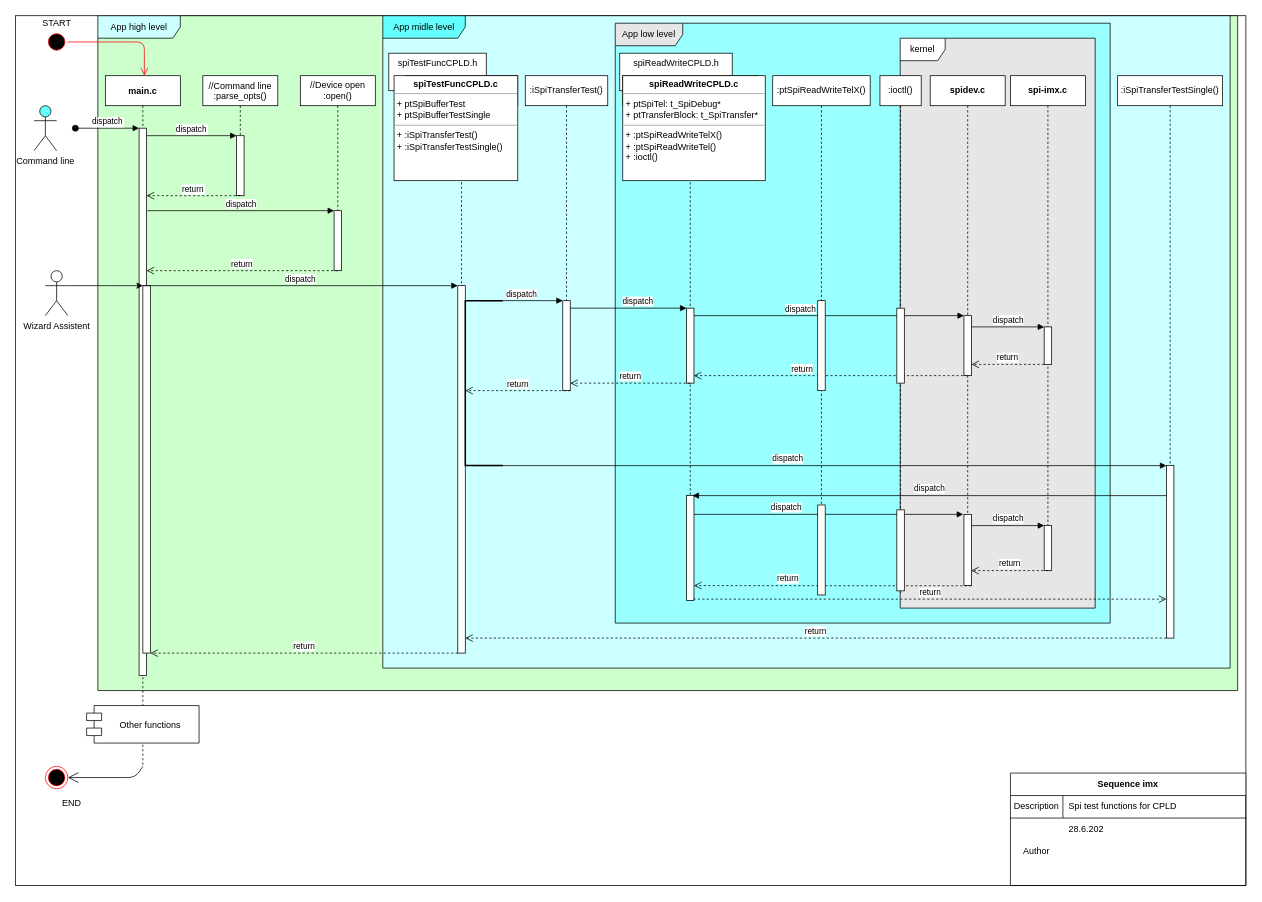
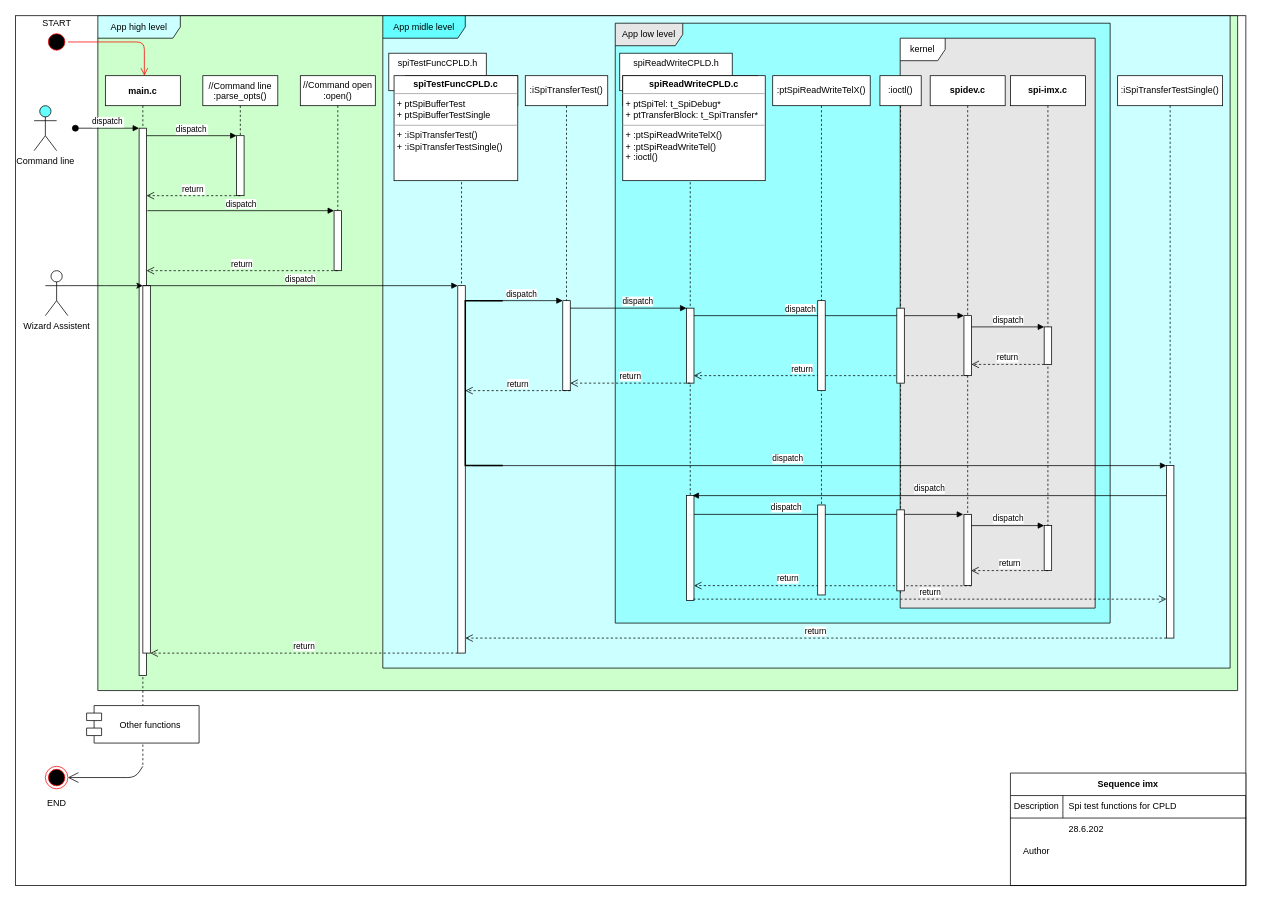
  <mxCell id="0" />
  <mxCell id="1" parent="0" />
  <mxCell id="2" value="" style="rounded=0;whiteSpace=wrap;html=1;shadow=0;labelBackgroundColor=none;fillColor=#ffffff;" parent="1" vertex="1"><mxGeometry width="1641" height="1160" as="geometry" x="20" y="20" /></mxCell>
  <mxCell id="3" value="App high level" style="shape=umlFrame;whiteSpace=wrap;html=1;shadow=0;labelBackgroundColor=none;fillColor=#CCFFFF;width=110;height=30;swimlaneFillColor=#CCFFCC;" parent="1" vertex="1"><mxGeometry x="130" width="1520" height="900" as="geometry" y="20" /></mxCell>
  <mxCell id="4" value="&lt;span style=&quot;background-color: rgb(102 , 255 , 255)&quot;&gt;App midle level&lt;/span&gt;" style="shape=umlFrame;whiteSpace=wrap;html=1;shadow=0;labelBackgroundColor=none;rotation=0;width=110;height=30;labelPosition=center;verticalLabelPosition=middle;align=center;verticalAlign=middle;swimlaneFillColor=#CCFFFF;fillColor=#66FFFF;" parent="1" vertex="1"><mxGeometry x="510" width="1130" height="870" as="geometry" y="20" /></mxCell>
  <mxCell id="5" value="App low level" style="shape=umlFrame;whiteSpace=wrap;html=1;shadow=0;labelBackgroundColor=none;fillColor=#E6E6E6;width=90;height=30;swimlaneFillColor=#99FFFF;" parent="1" vertex="1"><mxGeometry x="820" y="30" width="660" height="800" as="geometry" /></mxCell>
  <mxCell id="6" value="kernel" style="shape=umlFrame;whiteSpace=wrap;html=1;labelBackgroundColor=#ffffff;shadow=0;swimlaneFillColor=#E6E6E6;" parent="1" vertex="1"><mxGeometry x="1200" y="50" width="260" height="760" as="geometry" /></mxCell>
  <mxCell id="7" value="spiReadWriteCPLD.h" style="html=1;verticalAlign=top;" parent="1" vertex="1"><mxGeometry x="826" y="70" width="150" height="50" as="geometry" /></mxCell>
  <mxCell id="8" value="spiTestFuncCPLD.h" style="html=1;verticalAlign=top;" parent="1" vertex="1"><mxGeometry x="518" y="70" width="130" height="50" as="geometry" /></mxCell>
  <mxCell id="9" value="main.c" style="shape=umlLifeline;perimeter=lifelinePerimeter;container=1;collapsible=0;recursiveResize=0;rounded=0;shadow=0;strokeWidth=1;fontStyle=1" parent="1" vertex="1"><mxGeometry x="140" y="100" width="100" height="920" as="geometry" /></mxCell>
  <mxCell id="10" value="" style="points=[];perimeter=orthogonalPerimeter;rounded=0;shadow=0;strokeWidth=1;" parent="9" vertex="1"><mxGeometry x="45" y="70" width="10" height="730" as="geometry" /></mxCell>
  <mxCell id="11" value="dispatch" style="verticalAlign=bottom;startArrow=oval;endArrow=block;startSize=8;shadow=0;strokeWidth=1;" parent="9" target="10" edge="1"><mxGeometry relative="1" as="geometry"><mxPoint x="-40" y="70" as="sourcePoint" /></mxGeometry></mxCell>
  <mxCell id="12" value="//Command line&#10;:parse_opts()" style="shape=umlLifeline;perimeter=lifelinePerimeter;container=1;collapsible=0;recursiveResize=0;rounded=0;shadow=0;strokeWidth=1;" parent="1" vertex="1"><mxGeometry x="270" y="100" width="100" height="160" as="geometry" /></mxCell>
  <mxCell id="13" value="" style="points=[];perimeter=orthogonalPerimeter;rounded=0;shadow=0;strokeWidth=1;" parent="12" vertex="1"><mxGeometry x="45" y="80" width="10" height="80" as="geometry" /></mxCell>
  <mxCell id="14" value="return" style="verticalAlign=bottom;endArrow=open;dashed=1;endSize=8;shadow=0;strokeWidth=1;" parent="1" target="10" edge="1"><mxGeometry relative="1" as="geometry"><mxPoint x="200" y="260" as="targetPoint" /><mxPoint x="320" y="260" as="sourcePoint" /></mxGeometry></mxCell>
  <mxCell id="15" value="dispatch" style="verticalAlign=bottom;endArrow=block;entryX=0;entryY=0;shadow=0;strokeWidth=1;" parent="1" source="10" target="13" edge="1"><mxGeometry relative="1" as="geometry"><mxPoint x="295" y="180" as="sourcePoint" /></mxGeometry></mxCell>
- <mxCell id="16" value="//Device open&lt;br&gt;:open()" style="shape=umlLifeline;perimeter=lifelinePerimeter;whiteSpace=wrap;html=1;container=1;collapsible=0;recursiveResize=0;outlineConnect=0;" parent="1" vertex="1"><mxGeometry x="400" y="100" width="100" height="260" as="geometry" /></mxCell>
+ <mxCell id="16" value="//Command open&lt;br&gt;:open()" style="shape=umlLifeline;perimeter=lifelinePerimeter;whiteSpace=wrap;html=1;container=1;collapsible=0;recursiveResize=0;outlineConnect=0;" parent="1" vertex="1"><mxGeometry x="400" y="100" width="100" height="260" as="geometry" /></mxCell>
  <mxCell id="17" value="" style="html=1;points=[];perimeter=orthogonalPerimeter;" parent="16" vertex="1"><mxGeometry x="45" y="180" width="10" height="80" as="geometry" /></mxCell>
  <mxCell id="18" value="dispatch" style="html=1;verticalAlign=bottom;endArrow=block;entryX=0;entryY=0;" parent="1" target="17" edge="1"><mxGeometry relative="1" as="geometry"><mxPoint x="196" y="280" as="sourcePoint" /></mxGeometry></mxCell>
  <mxCell id="19" value="return" style="html=1;verticalAlign=bottom;endArrow=open;dashed=1;endSize=8;" parent="1" target="10" edge="1"><mxGeometry relative="1" as="geometry"><mxPoint x="200" y="360" as="targetPoint" /><mxPoint x="450" y="360" as="sourcePoint" /></mxGeometry></mxCell>
  <mxCell id="20" value="" style="ellipse;html=1;shape=startState;fillColor=#000000;strokeColor=#ff0000;" parent="1" vertex="1"><mxGeometry x="60" y="40" width="30" height="30" as="geometry" /></mxCell>
  <mxCell id="21" value="" style="edgeStyle=orthogonalEdgeStyle;html=1;verticalAlign=bottom;endArrow=open;endSize=8;strokeColor=#ff0000;entryX=0.52;entryY=0;entryDx=0;entryDy=0;entryPerimeter=0;" parent="1" source="20" target="9" edge="1"><mxGeometry relative="1" as="geometry"><mxPoint x="75" y="130" as="targetPoint" /></mxGeometry></mxCell>
  <mxCell id="22" value="" style="ellipse;html=1;shape=endState;fillColor=#000000;strokeColor=#ff0000;" parent="1" vertex="1"><mxGeometry x="60" y="1021" width="30" height="30" as="geometry" /></mxCell>
  <mxCell id="23" value="" style="endArrow=open;endFill=1;endSize=12;html=1;entryX=1;entryY=0.5;entryDx=0;entryDy=0;" parent="1" target="22" edge="1"><mxGeometry width="160" relative="1" as="geometry"><mxPoint x="190" y="1021" as="sourcePoint" /><mxPoint x="350" y="1021" as="targetPoint" /><Array as="points"><mxPoint x="180" y="1036" /></Array></mxGeometry></mxCell>
  <mxCell id="24" value="spiTestFuncCPLD.c" style="shape=umlLifeline;perimeter=lifelinePerimeter;whiteSpace=wrap;html=1;container=1;collapsible=0;recursiveResize=0;outlineConnect=0;" parent="1" vertex="1"><mxGeometry x="540" y="100" width="150" height="770" as="geometry" /></mxCell>
  <mxCell id="25" value="" style="html=1;points=[];perimeter=orthogonalPerimeter;" parent="24" vertex="1"><mxGeometry x="70" y="280" width="10" height="490" as="geometry" /></mxCell>
  <mxCell id="26" value="" style="strokeWidth=2;html=1;shape=mxgraph.flowchart.annotation_1;align=left;pointerEvents=1;" parent="24" vertex="1"><mxGeometry x="80" y="300" width="50" height="220" as="geometry" /></mxCell>
  <mxCell id="27" value="&lt;p style=&quot;margin: 0px ; margin-top: 4px ; text-align: center&quot;&gt;&lt;span&gt;&lt;b&gt;spiTestFuncCPLD.c&lt;/b&gt;&lt;/span&gt;&lt;br&gt;&lt;/p&gt;&lt;hr size=&quot;1&quot;&gt;&lt;p style=&quot;margin: 0px ; margin-left: 4px&quot;&gt;+ ptSpiBufferTest&lt;br&gt;+ ptSpiBufferTestSingle&lt;/p&gt;&lt;hr size=&quot;1&quot;&gt;&lt;p style=&quot;margin: 0px ; margin-left: 4px&quot;&gt;+&amp;nbsp;&lt;span style=&quot;text-align: center&quot;&gt;:iSpiTransferTest()&lt;/span&gt;&lt;br&gt;+ :iSpiTransferTestSingle()&lt;/p&gt;" style="verticalAlign=top;align=left;overflow=fill;fontSize=12;fontFamily=Helvetica;html=1;" parent="24" vertex="1"><mxGeometry x="-15" width="165" height="140" as="geometry" /></mxCell>
  <mxCell id="28" value="" style="html=1;points=[];perimeter=orthogonalPerimeter;" parent="1" vertex="1"><mxGeometry x="190" y="380" width="10" height="490" as="geometry" /></mxCell>
  <mxCell id="29" value="dispatch" style="html=1;verticalAlign=bottom;endArrow=block;entryX=0;entryY=0;" parent="1" source="9" target="25" edge="1"><mxGeometry relative="1" as="geometry"><mxPoint x="530" y="380" as="sourcePoint" /></mxGeometry></mxCell>
  <mxCell id="30" value="return" style="html=1;verticalAlign=bottom;endArrow=open;dashed=1;endSize=8;entryX=0.5;entryY=0.959;entryDx=0;entryDy=0;entryPerimeter=0;" parent="1" edge="1"><mxGeometry relative="1" as="geometry"><mxPoint x="200" y="870.07" as="targetPoint" /><mxPoint x="610" y="870" as="sourcePoint" /></mxGeometry></mxCell>
  <mxCell id="31" value=":iSpiTransferTest()" style="shape=umlLifeline;perimeter=lifelinePerimeter;whiteSpace=wrap;html=1;container=1;collapsible=0;recursiveResize=0;outlineConnect=0;" parent="1" vertex="1"><mxGeometry x="700" y="100" width="110" height="420" as="geometry" /></mxCell>
  <mxCell id="32" value="" style="html=1;points=[];perimeter=orthogonalPerimeter;" parent="31" vertex="1"><mxGeometry x="50" y="300" width="10" height="120" as="geometry" /></mxCell>
  <mxCell id="33" value="dispatch" style="html=1;verticalAlign=bottom;endArrow=block;entryX=0;entryY=0;" parent="1" target="32" edge="1"><mxGeometry relative="1" as="geometry"><mxPoint x="640" y="400" as="sourcePoint" /></mxGeometry></mxCell>
  <mxCell id="34" value="return" style="html=1;verticalAlign=bottom;endArrow=open;dashed=1;endSize=8;" parent="1" edge="1"><mxGeometry relative="1" as="geometry"><mxPoint x="620" y="520" as="targetPoint" /><mxPoint x="760" y="520" as="sourcePoint" /></mxGeometry></mxCell>
  <mxCell id="35" value="spiReadWriteCPLD.c" style="shape=umlLifeline;perimeter=lifelinePerimeter;whiteSpace=wrap;html=1;container=1;collapsible=0;recursiveResize=0;outlineConnect=0;" parent="1" vertex="1"><mxGeometry x="830" y="100" width="180" height="700" as="geometry" /></mxCell>
  <mxCell id="36" value="" style="html=1;points=[];perimeter=orthogonalPerimeter;" parent="35" vertex="1"><mxGeometry x="85" y="310" width="10" height="100" as="geometry" /></mxCell>
  <mxCell id="37" value="" style="html=1;points=[];perimeter=orthogonalPerimeter;" parent="35" vertex="1"><mxGeometry x="85" y="560" width="10" height="140" as="geometry" /></mxCell>
  <mxCell id="38" value="&lt;p style=&quot;margin: 0px ; margin-top: 4px ; text-align: center&quot;&gt;&lt;b&gt;spiReadWriteCPLD.c&lt;/b&gt;&lt;b&gt;&lt;br&gt;&lt;/b&gt;&lt;/p&gt;&lt;hr size=&quot;1&quot;&gt;&lt;p style=&quot;margin: 0px ; margin-left: 4px&quot;&gt;+ ptSpiTel: t_SpiDebug*&lt;br&gt;+ ptTransferBlock:&amp;nbsp;t_SpiTransfer*&lt;/p&gt;&lt;hr size=&quot;1&quot;&gt;&lt;p style=&quot;margin: 0px ; margin-left: 4px&quot;&gt;+&amp;nbsp;&lt;span style=&quot;text-align: center&quot;&gt;:ptSpiReadWriteTelX(&lt;/span&gt;)&lt;br&gt;+&amp;nbsp;&lt;span style=&quot;text-align: center&quot;&gt;:ptSpiReadWriteTel&lt;/span&gt;()&lt;/p&gt;&lt;p style=&quot;margin: 0px ; margin-left: 4px&quot;&gt;+ :ioctl()&lt;/p&gt;" style="verticalAlign=top;align=left;overflow=fill;fontSize=12;fontFamily=Helvetica;html=1;" parent="35" vertex="1"><mxGeometry width="190" height="140" as="geometry" /></mxCell>
  <mxCell id="39" value="dispatch" style="html=1;verticalAlign=bottom;endArrow=block;entryX=0;entryY=0;" parent="1" source="32" target="36" edge="1"><mxGeometry x="0.161" relative="1" as="geometry"><mxPoint x="780" y="410" as="sourcePoint" /><mxPoint as="offset" /></mxGeometry></mxCell>
  <mxCell id="40" value="return" style="html=1;verticalAlign=bottom;endArrow=open;dashed=1;endSize=8;" parent="1" target="32" edge="1"><mxGeometry relative="1" as="geometry"><mxPoint x="780" y="510" as="targetPoint" /><mxPoint x="920" y="510" as="sourcePoint" /></mxGeometry></mxCell>
  <mxCell id="41" value="&lt;b&gt;spidev.c&lt;/b&gt;" style="shape=umlLifeline;perimeter=lifelinePerimeter;whiteSpace=wrap;html=1;container=1;collapsible=0;recursiveResize=0;outlineConnect=0;" parent="1" vertex="1"><mxGeometry x="1240" y="100" width="100" height="680" as="geometry" /></mxCell>
  <mxCell id="42" value="" style="html=1;points=[];perimeter=orthogonalPerimeter;" parent="41" vertex="1"><mxGeometry x="45" y="320" width="10" height="80" as="geometry" /></mxCell>
  <mxCell id="43" value="" style="html=1;points=[];perimeter=orthogonalPerimeter;" parent="41" vertex="1"><mxGeometry x="45" y="585" width="10" height="95" as="geometry" /></mxCell>
  <mxCell id="44" value="dispatch" style="html=1;verticalAlign=bottom;endArrow=block;entryX=0;entryY=0;exitX=1;exitY=0.1;exitDx=0;exitDy=0;exitPerimeter=0;" parent="1" source="36" target="42" edge="1"><mxGeometry x="-0.211" relative="1" as="geometry"><mxPoint x="930" y="420" as="sourcePoint" /><mxPoint as="offset" /></mxGeometry></mxCell>
  <mxCell id="45" value="return" style="html=1;verticalAlign=bottom;endArrow=open;dashed=1;endSize=8;exitX=0;exitY=0.95;" parent="1" edge="1"><mxGeometry x="0.21" relative="1" as="geometry"><mxPoint x="924.667" y="500" as="targetPoint" /><mxPoint as="offset" /><mxPoint x="1290" y="500" as="sourcePoint" /></mxGeometry></mxCell>
  <mxCell id="46" value="&lt;b&gt;spi-imx.c&lt;/b&gt;" style="shape=umlLifeline;perimeter=lifelinePerimeter;whiteSpace=wrap;html=1;container=1;collapsible=0;recursiveResize=0;outlineConnect=0;" parent="1" vertex="1"><mxGeometry x="1347" y="100" width="100" height="660" as="geometry" /></mxCell>
  <mxCell id="47" value="" style="html=1;points=[];perimeter=orthogonalPerimeter;" parent="46" vertex="1"><mxGeometry x="45" y="600" width="10" height="60" as="geometry" /></mxCell>
  <mxCell id="48" value="" style="html=1;points=[];perimeter=orthogonalPerimeter;" parent="46" vertex="1"><mxGeometry x="45" y="335" width="10" height="50" as="geometry" /></mxCell>
  <mxCell id="49" value="dispatch" style="html=1;verticalAlign=bottom;endArrow=block;entryX=0;entryY=0;" parent="1" target="48" edge="1"><mxGeometry relative="1" as="geometry"><mxPoint x="1295" y="435" as="sourcePoint" /></mxGeometry></mxCell>
  <mxCell id="50" value="return" style="html=1;verticalAlign=bottom;endArrow=open;dashed=1;endSize=8;" parent="1" source="48" target="42" edge="1"><mxGeometry relative="1" as="geometry"><mxPoint x="1290" y="485" as="targetPoint" /><mxPoint x="1349.5" y="485" as="sourcePoint" /><Array as="points"><mxPoint x="1340" y="485" /></Array></mxGeometry></mxCell>
  <mxCell id="51" value=":iSpiTransferTestSingle()" style="shape=umlLifeline;perimeter=lifelinePerimeter;whiteSpace=wrap;html=1;container=1;collapsible=0;recursiveResize=0;outlineConnect=0;" parent="1" vertex="1"><mxGeometry x="1490" y="100" width="140" height="750" as="geometry" /></mxCell>
  <mxCell id="52" value="" style="html=1;points=[];perimeter=orthogonalPerimeter;" parent="51" vertex="1"><mxGeometry x="65" y="520" width="10" height="230" as="geometry" /></mxCell>
  <mxCell id="53" value="dispatch" style="html=1;verticalAlign=bottom;endArrow=block;entryX=0;entryY=0;" parent="1" target="52" edge="1"><mxGeometry x="-0.092" relative="1" as="geometry"><mxPoint x="630" y="620" as="sourcePoint" /><mxPoint as="offset" /></mxGeometry></mxCell>
  <mxCell id="54" value="dispatch" style="html=1;verticalAlign=bottom;endArrow=block;entryX=1;entryY=0;" parent="1" edge="1"><mxGeometry relative="1" as="geometry"><mxPoint x="1555" y="660" as="sourcePoint" /><mxPoint x="923" y="660" as="targetPoint" /></mxGeometry></mxCell>
  <mxCell id="55" value="return" style="html=1;verticalAlign=bottom;endArrow=open;dashed=1;endSize=8;exitX=0.9;exitY=0.986;exitDx=0;exitDy=0;exitPerimeter=0;" parent="1" source="37" target="52" edge="1"><mxGeometry relative="1" as="geometry"><mxPoint x="1424.5" y="800" as="targetPoint" /><mxPoint x="970" y="800" as="sourcePoint" /></mxGeometry></mxCell>
  <mxCell id="56" value="dispatch" style="html=1;verticalAlign=bottom;endArrow=block;entryX=0;entryY=0;" parent="1" edge="1"><mxGeometry x="-0.322" relative="1" as="geometry"><mxPoint x="925" y="685" as="sourcePoint" /><mxPoint x="1" as="offset" /><mxPoint x="1284" y="685" as="targetPoint" /></mxGeometry></mxCell>
  <mxCell id="57" value="return" style="html=1;verticalAlign=bottom;endArrow=open;dashed=1;endSize=8;exitX=0.5;exitY=1.003;exitDx=0;exitDy=0;exitPerimeter=0;" parent="1" edge="1"><mxGeometry x="0.322" relative="1" as="geometry"><mxPoint x="925" y="780" as="targetPoint" /><mxPoint x="1295" y="780.285" as="sourcePoint" /><mxPoint as="offset" /></mxGeometry></mxCell>
  <mxCell id="58" value="dispatch" style="html=1;verticalAlign=bottom;endArrow=block;entryX=0;entryY=0;" parent="1" target="47" edge="1"><mxGeometry relative="1" as="geometry"><mxPoint x="1295" y="700" as="sourcePoint" /></mxGeometry></mxCell>
  <mxCell id="59" value="return" style="html=1;verticalAlign=bottom;endArrow=open;dashed=1;endSize=8;exitX=0;exitY=0.95;" parent="1" edge="1"><mxGeometry relative="1" as="geometry"><mxPoint x="1294.667" y="760" as="targetPoint" /><mxPoint x="1397" y="760" as="sourcePoint" /></mxGeometry></mxCell>
  <mxCell id="60" value="return" style="html=1;verticalAlign=bottom;endArrow=open;dashed=1;endSize=8;exitX=0;exitY=1;exitDx=0;exitDy=0;exitPerimeter=0;" parent="1" source="52" edge="1"><mxGeometry relative="1" as="geometry"><mxPoint x="620" y="850" as="targetPoint" /><mxPoint x="1420" y="850" as="sourcePoint" /></mxGeometry></mxCell>
  <mxCell id="61" value="Command line" style="shape=umlActor;verticalLabelPosition=bottom;verticalAlign=top;html=1;shadow=0;labelBackgroundColor=none;fillColor=#66FFFF;" parent="1" vertex="1"><mxGeometry x="45" y="140" width="30" height="60" as="geometry" /></mxCell>
  <mxCell id="62" value="Sequence imx" style="shape=table;html=1;whiteSpace=wrap;startSize=30;container=1;collapsible=0;childLayout=tableLayout;fixedRows=1;rowLines=0;fontStyle=1;align=center;shadow=0;labelBackgroundColor=none;" parent="1" vertex="1"><mxGeometry x="1347" y="1030" width="314" height="150" as="geometry" /></mxCell>
  <mxCell id="63" value="" style="shape=partialRectangle;html=1;whiteSpace=wrap;collapsible=0;dropTarget=0;pointerEvents=0;fillColor=none;top=0;left=0;bottom=1;right=0;points=[[0,0.5],[1,0.5]];portConstraint=eastwest;" parent="62" vertex="1"><mxGeometry y="30" width="314" height="30" as="geometry" /></mxCell>
  <mxCell id="64" value="Description" style="shape=partialRectangle;html=1;whiteSpace=wrap;connectable=0;fillColor=none;top=0;left=0;bottom=0;right=0;overflow=hidden;" parent="63" vertex="1"><mxGeometry width="70" height="30" as="geometry" /></mxCell>
  <mxCell id="65" value="Spi test functions for CPLD" style="shape=partialRectangle;html=1;whiteSpace=wrap;connectable=0;fillColor=none;top=0;left=0;bottom=0;right=0;align=left;spacingLeft=6;overflow=hidden;" parent="63" vertex="1"><mxGeometry x="70" width="244" height="30" as="geometry" /></mxCell>
  <mxCell id="66" value="" style="shape=partialRectangle;html=1;whiteSpace=wrap;collapsible=0;dropTarget=0;pointerEvents=0;fillColor=none;top=0;left=0;bottom=0;right=0;points=[[0,0.5],[1,0.5]];portConstraint=eastwest;" parent="62" vertex="1"><mxGeometry y="60" width="314" height="30" as="geometry" /></mxCell>
  <mxCell id="67" value="28.6.202" style="shape=partialRectangle;html=1;whiteSpace=wrap;connectable=0;fillColor=none;top=0;left=0;bottom=0;right=0;align=left;spacingLeft=6;overflow=hidden;" parent="66" vertex="1"><mxGeometry x="70" width="244" height="30" as="geometry" /></mxCell>
  <mxCell id="68" value="" style="shape=partialRectangle;html=1;whiteSpace=wrap;collapsible=0;dropTarget=0;pointerEvents=0;fillColor=none;top=0;left=0;bottom=0;right=0;points=[[0,0.5],[1,0.5]];portConstraint=eastwest;" parent="62" vertex="1"><mxGeometry y="90" width="314" height="30" as="geometry" /></mxCell>
  <mxCell id="69" value="Author" style="shape=partialRectangle;html=1;whiteSpace=wrap;connectable=0;fillColor=none;top=0;left=0;bottom=0;right=0;overflow=hidden;" parent="68" vertex="1"><mxGeometry width="70" height="30" as="geometry" /></mxCell>
- <mxCell id="70" value="END" style="text;html=1;align=center;verticalAlign=middle;resizable=0;points=[];autosize=1;" parent="1" vertex="1"><mxGeometry x="75" y="1060" width="40" height="20" as="geometry" /></mxCell>
+ <mxCell id="70" value="END" style="text;html=1;align=center;verticalAlign=middle;resizable=0;points=[];autosize=1;" parent="1" vertex="1"><mxGeometry x="55" y="1060" width="40" height="20" as="geometry" /></mxCell>
  <mxCell id="71" value="START" style="text;html=1;align=center;verticalAlign=middle;resizable=0;points=[];autosize=1;" parent="1" vertex="1"><mxGeometry x="50" width="50" height="20" as="geometry" y="20" /></mxCell>
  <mxCell id="72" value="Other functions" style="shape=module;align=left;spacingLeft=20;align=center;verticalAlign=middle;shadow=0;labelBackgroundColor=none;fillColor=#ffffff;" parent="1" vertex="1"><mxGeometry x="115" y="940" width="150" height="50" as="geometry" /></mxCell>
  <mxCell id="73" value="&lt;span&gt;:ioctl()&lt;/span&gt;" style="shape=umlLifeline;perimeter=lifelinePerimeter;whiteSpace=wrap;html=1;container=1;collapsible=0;recursiveResize=0;outlineConnect=0;" parent="1" vertex="1"><mxGeometry x="1173" y="100" width="55" height="690" as="geometry" /></mxCell>
  <mxCell id="74" value="" style="html=1;points=[];perimeter=orthogonalPerimeter;" parent="73" vertex="1"><mxGeometry x="22.5" y="310" width="10" height="100" as="geometry" /></mxCell>
  <mxCell id="75" value="" style="html=1;points=[];perimeter=orthogonalPerimeter;" parent="73" vertex="1"><mxGeometry x="22.5" y="579" width="10" height="108" as="geometry" /></mxCell>
  <mxCell id="76" value=":ptSpiReadWriteTelX()" style="shape=umlLifeline;perimeter=lifelinePerimeter;whiteSpace=wrap;html=1;container=1;collapsible=0;recursiveResize=0;outlineConnect=0;" parent="1" vertex="1"><mxGeometry x="1030" y="100" width="130" height="692.5" as="geometry" /></mxCell>
  <mxCell id="77" value="" style="html=1;points=[];perimeter=orthogonalPerimeter;" parent="76" vertex="1"><mxGeometry x="60" y="300" width="10" height="120" as="geometry" /></mxCell>
  <mxCell id="78" value="" style="html=1;points=[];perimeter=orthogonalPerimeter;" parent="76" vertex="1"><mxGeometry x="60" y="572.5" width="10" height="120" as="geometry" /></mxCell>
  <mxCell id="79" style="edgeStyle=orthogonalEdgeStyle;rounded=0;orthogonalLoop=1;jettySize=auto;html=1;exitX=1;exitY=0.333;exitDx=0;exitDy=0;exitPerimeter=0;" parent="1" source="80" edge="1"><mxGeometry relative="1" as="geometry"><mxPoint x="190" y="380" as="targetPoint" /></mxGeometry></mxCell>
  <mxCell id="80" value="Wizard Assistent" style="shape=umlActor;verticalLabelPosition=bottom;verticalAlign=top;html=1;" parent="1" vertex="1"><mxGeometry x="60" y="360" width="30" height="60" as="geometry" /></mxCell>
